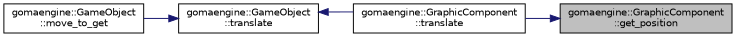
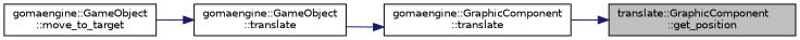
  digraph {
    rankdir=RL
    node [color=black fillcolor=white fontname=Helvetica fontsize=10 shape=box style=filled]
    edge [color=midnightblue dir=back fontname=Helvetica fontsize=10 labelfontname=Helvetica labelfontsize=10 style=solid]
-   n1 [fillcolor=grey75 fontcolor=black height=0.2 label="gomaengine::GraphicComponent\l::get_position" width=0.4]
+   n1 [fillcolor=grey75 fontcolor=black height=0.2 label="translate::GraphicComponent\l::get_position" width=0.4]
    n2 [height=0.2 label="gomaengine::GraphicComponent\l::translate" width=0.4]
    n3 [height=0.2 label="gomaengine::GameObject\l::translate" width=0.4]
-   n4 [height=0.2 label="gomaengine::GameObject\l::move_to_get" width=0.4]
+   n4 [height=0.2 label="gomaengine::GameObject\l::move_to_target" width=0.4]
    n1 -> n2
-   n3 -> n2
+   n2 -> n3
    n3 -> n4
  }
